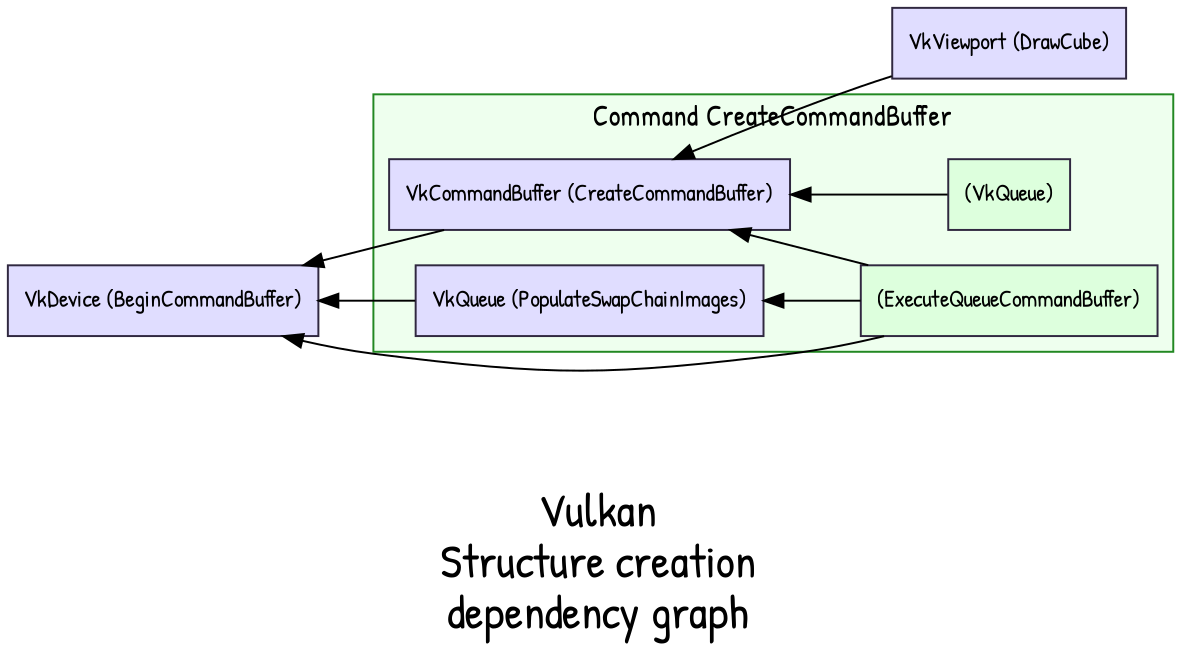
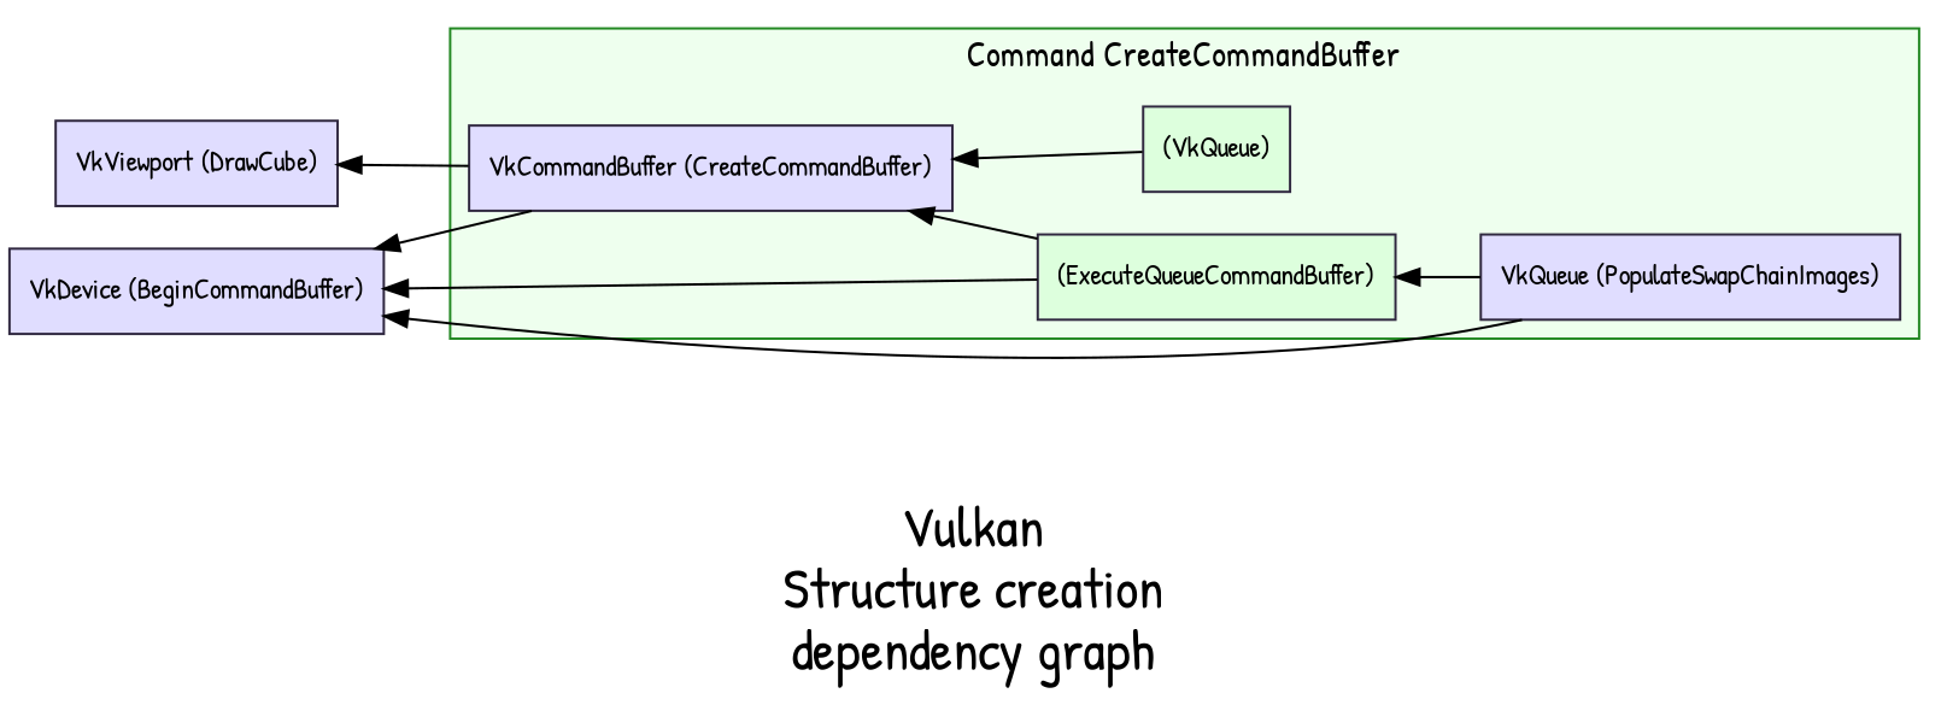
  digraph {
    fontname="Patrick Hand"
    fontsize=24
    label="\n\nVulkan\nStructure creation\ndependency graph"
    rankdir=RL
    node [color="#302840" fillcolor="#E0DDFF" fontname="Patrick Hand" fontsize=12 shape=rectangle style=filled]
    edge [fontname="Patrick Hand"]
    n1 [fillcolor="#DDFFDD" label="(VkQueue)"]
    "VkCommandBuffer (CreateCommandBuffer)"
    "(ExecuteQueueCommandBuffer)" [fillcolor="#DDFFDD"]
    "VkQueue (PopulateSwapChainImages)"
    n5 [label="VkDevice (BeginCommandBuffer)"]
    "VkViewport (DrawCube)"
    subgraph cluster_1 {
      color="#228822"
      fillcolor="#EEFFEE"
      fontsize=15
      label="Command CreateCommandBuffer"
      style=filled
      n1
      "VkCommandBuffer (CreateCommandBuffer)"
      "(ExecuteQueueCommandBuffer)"
      "VkQueue (PopulateSwapChainImages)"
    }
    n1 -> "VkCommandBuffer (CreateCommandBuffer)"
    "VkCommandBuffer (CreateCommandBuffer)" -> n5
    "(ExecuteQueueCommandBuffer)" -> "VkCommandBuffer (CreateCommandBuffer)"
-   "(ExecuteQueueCommandBuffer)" -> "VkQueue (PopulateSwapChainImages)"
+   "VkQueue (PopulateSwapChainImages)" -> "(ExecuteQueueCommandBuffer)"
    "(ExecuteQueueCommandBuffer)" -> n5
    "VkQueue (PopulateSwapChainImages)" -> n5
-   "VkViewport (DrawCube)" -> "VkCommandBuffer (CreateCommandBuffer)"
+   "VkCommandBuffer (CreateCommandBuffer)" -> "VkViewport (DrawCube)"
  }
